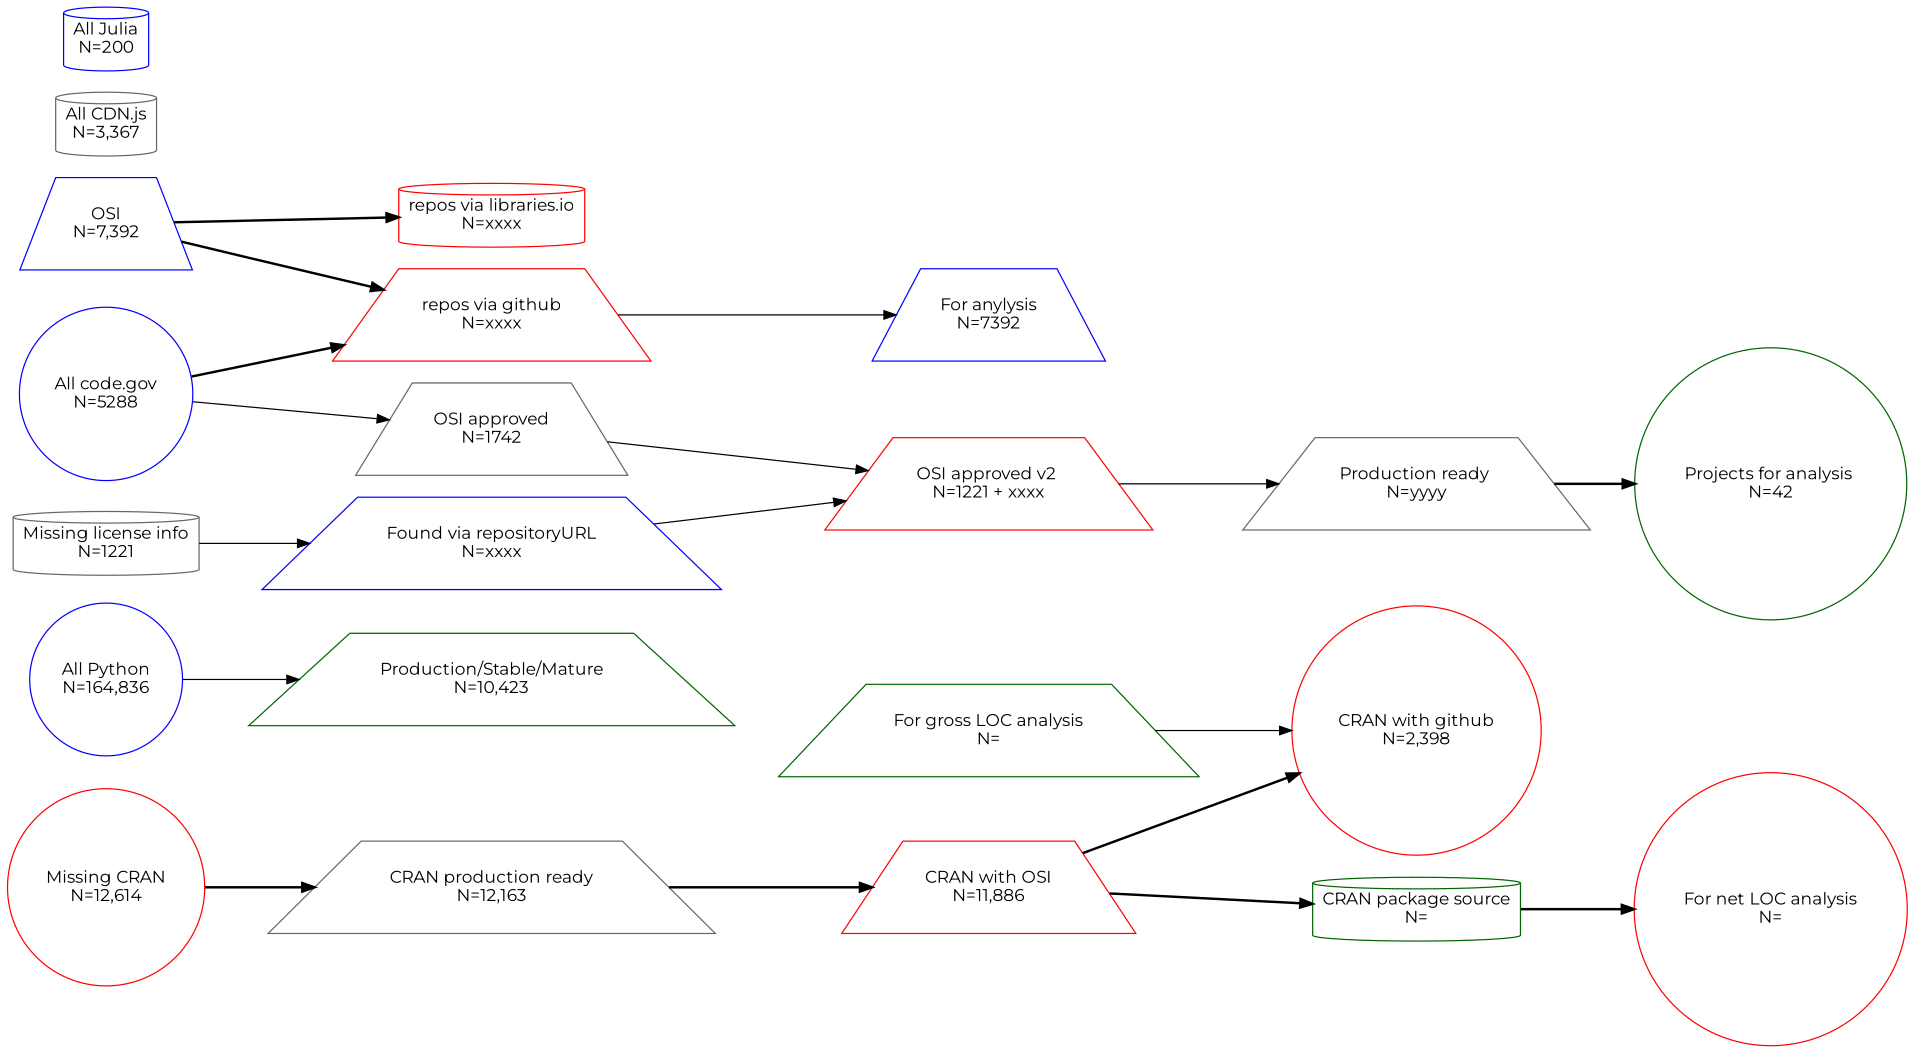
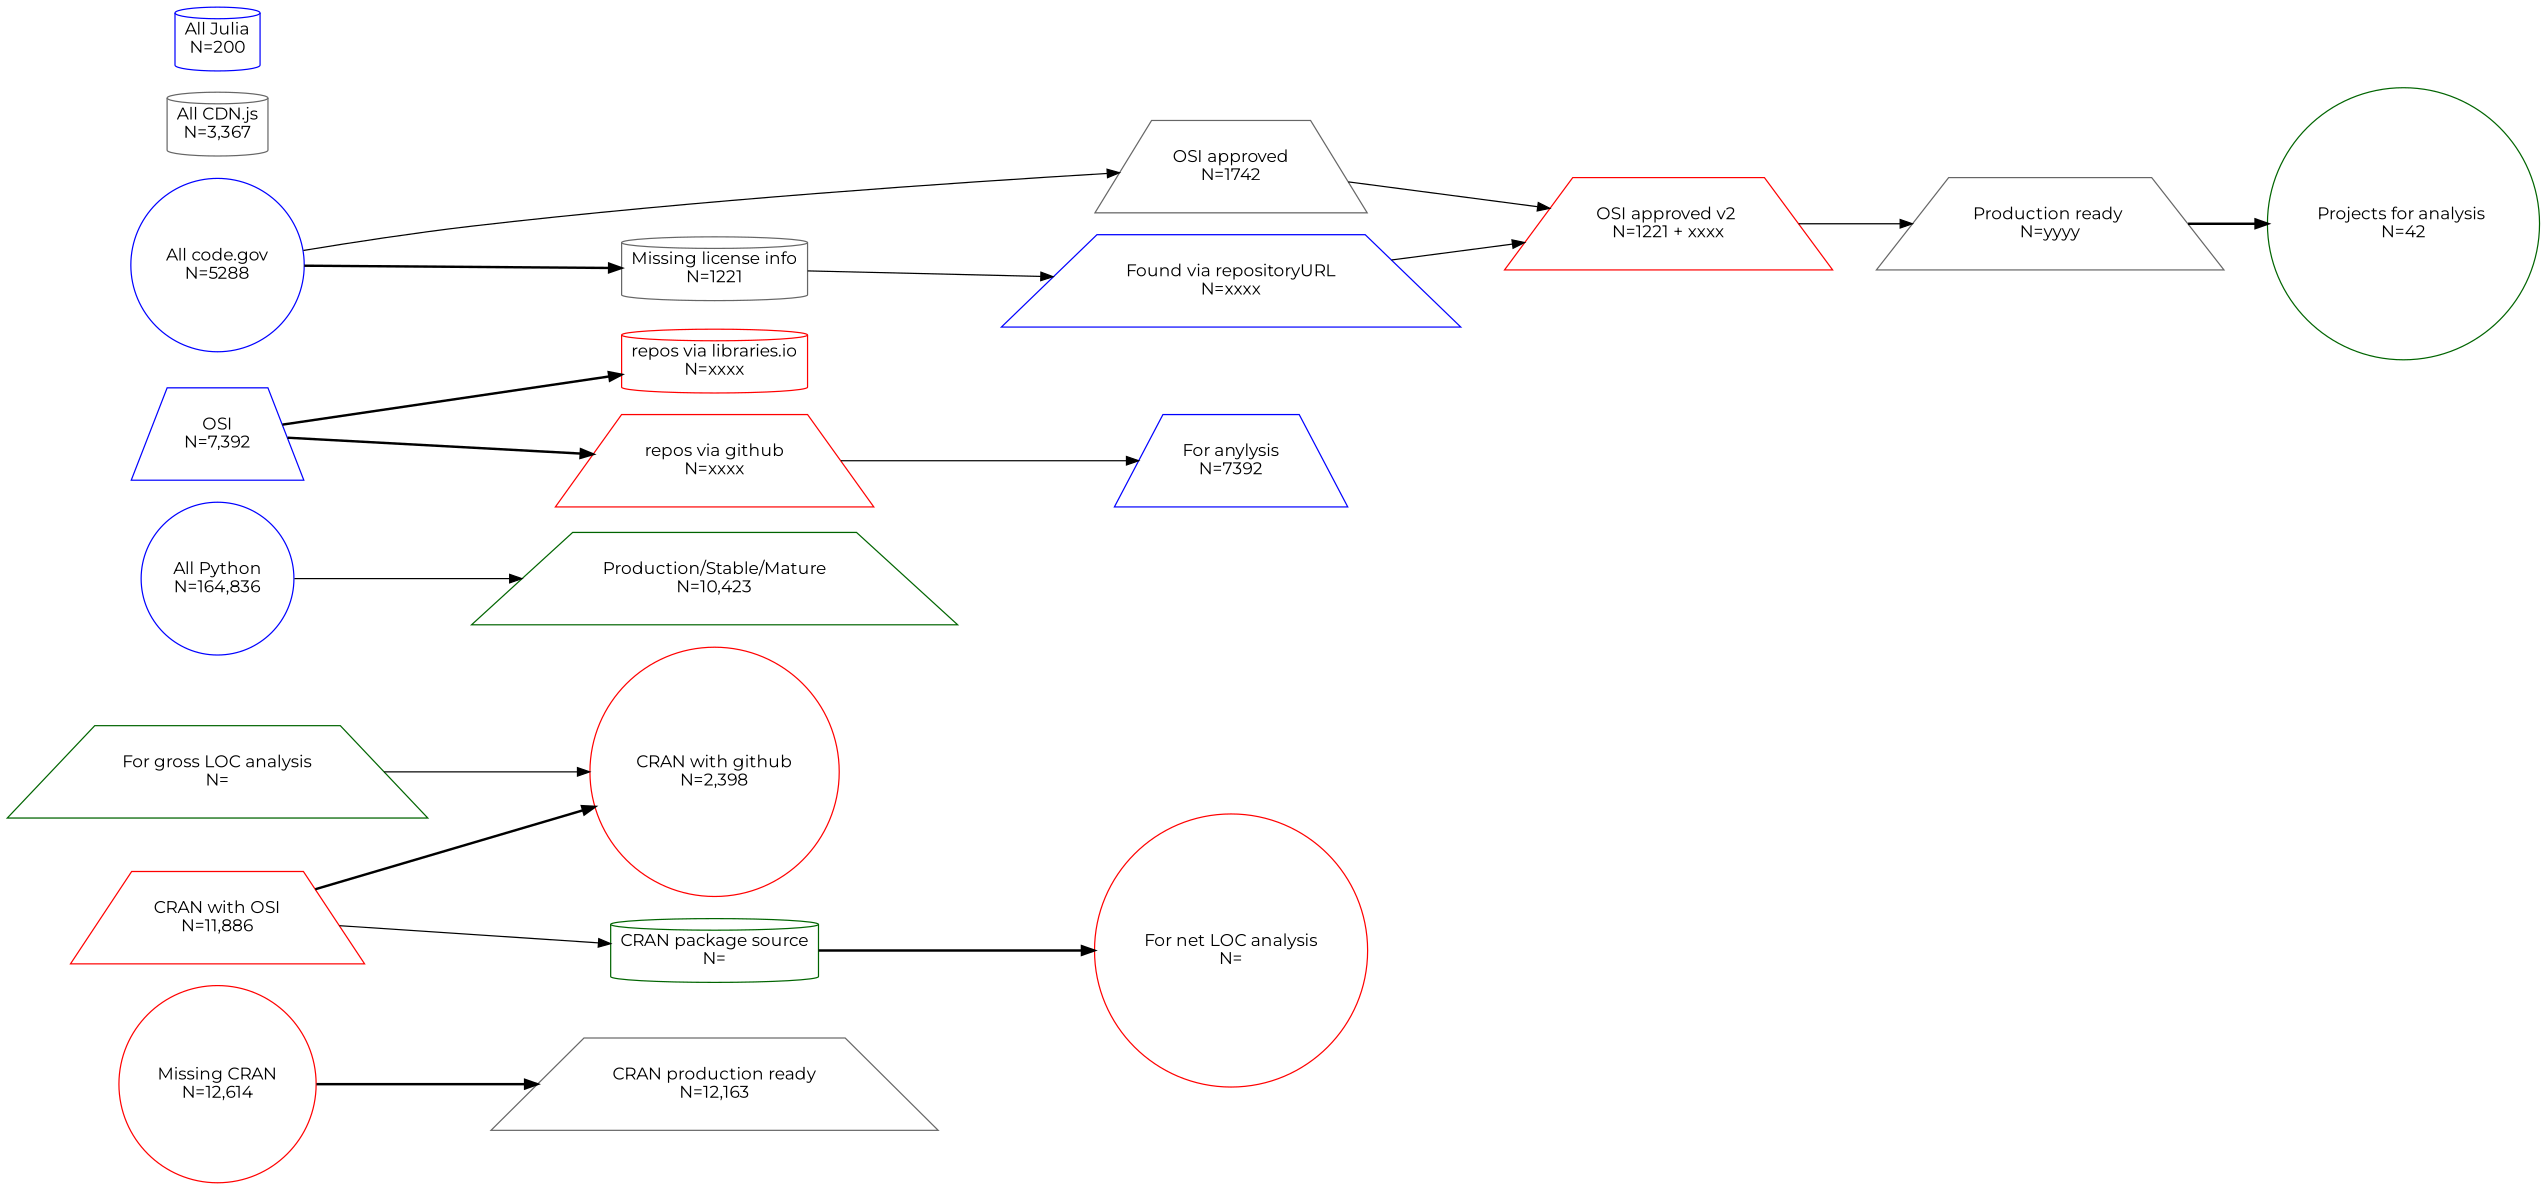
  digraph {
    fontname=Montserrat
    rankdir=LR
    node [color=red fontname=Montserrat shape=trapezium]
    edge [fontname=Montserrat style=solid]
    n1 [label="Missing CRAN\nN=12,614" shape=circle]
    n2 [color=gray40 label="CRAN production ready\nN=12,163"]
    n3 [label="CRAN with OSI\nN=11,886"]
    n4 [label="CRAN with github\nN=2,398" shape=circle]
    n5 [color=darkgreen label="CRAN package source\nN=" shape=cylinder]
    n6 [label="For net LOC analysis\nN=" shape=circle]
    n7 [color=darkgreen label="For gross LOC analysis\nN="]
    n8 [color=blue label="All Python\nN=164,836" shape=circle]
    n9 [color=darkgreen label="Production/Stable/Mature\nN=10,423"]
    n10 [color=blue label="OSI\nN=7,392"]
    n11 [label="repos via libraries.io\nN=xxxx" shape=cylinder]
    n12 [label="repos via github\nN=xxxx"]
    n13 [color=blue label="For anylysis\nN=7392"]
    n14 [color=blue label="All code.gov\nN=5288" shape=circle]
    n15 [color=gray40 label="OSI approved\nN=1742"]
    n16 [color=gray40 label="Missing license info\nN=1221" shape=cylinder]
    n17 [label="OSI approved v2 \nN=1221 + xxxx"]
    n18 [color=blue label="Found via repositoryURL\nN=xxxx"]
    n19 [color=gray40 label="Production ready \nN=yyyy"]
    n20 [color=darkgreen label="Projects for analysis \nN=42" shape=circle]
    n21 [color=gray40 label="All CDN.js\nN=3,367" shape=cylinder]
    n22 [color=blue label="All Julia\nN=200" shape=cylinder]
    n1 -> n2 [style=bold]
-   n2 -> n3 [style=bold]
    n3 -> n4 [style=bold]
-   n3 -> n5 [style=bold]
+   n3 -> n5
    n5 -> n6 [style=bold]
    n7 -> n4
    n8 -> n9
    n10 -> n11 [style=bold]
    n10 -> n12 [style=bold]
    n12 -> n13
    n14 -> n15
-   n14 -> n12 [style=bold]
+   n14 -> n16 [style=bold]
    n15 -> n17
    n16 -> n18
    n17 -> n19
    n18 -> n17
    n19 -> n20 [style=bold]
  }
